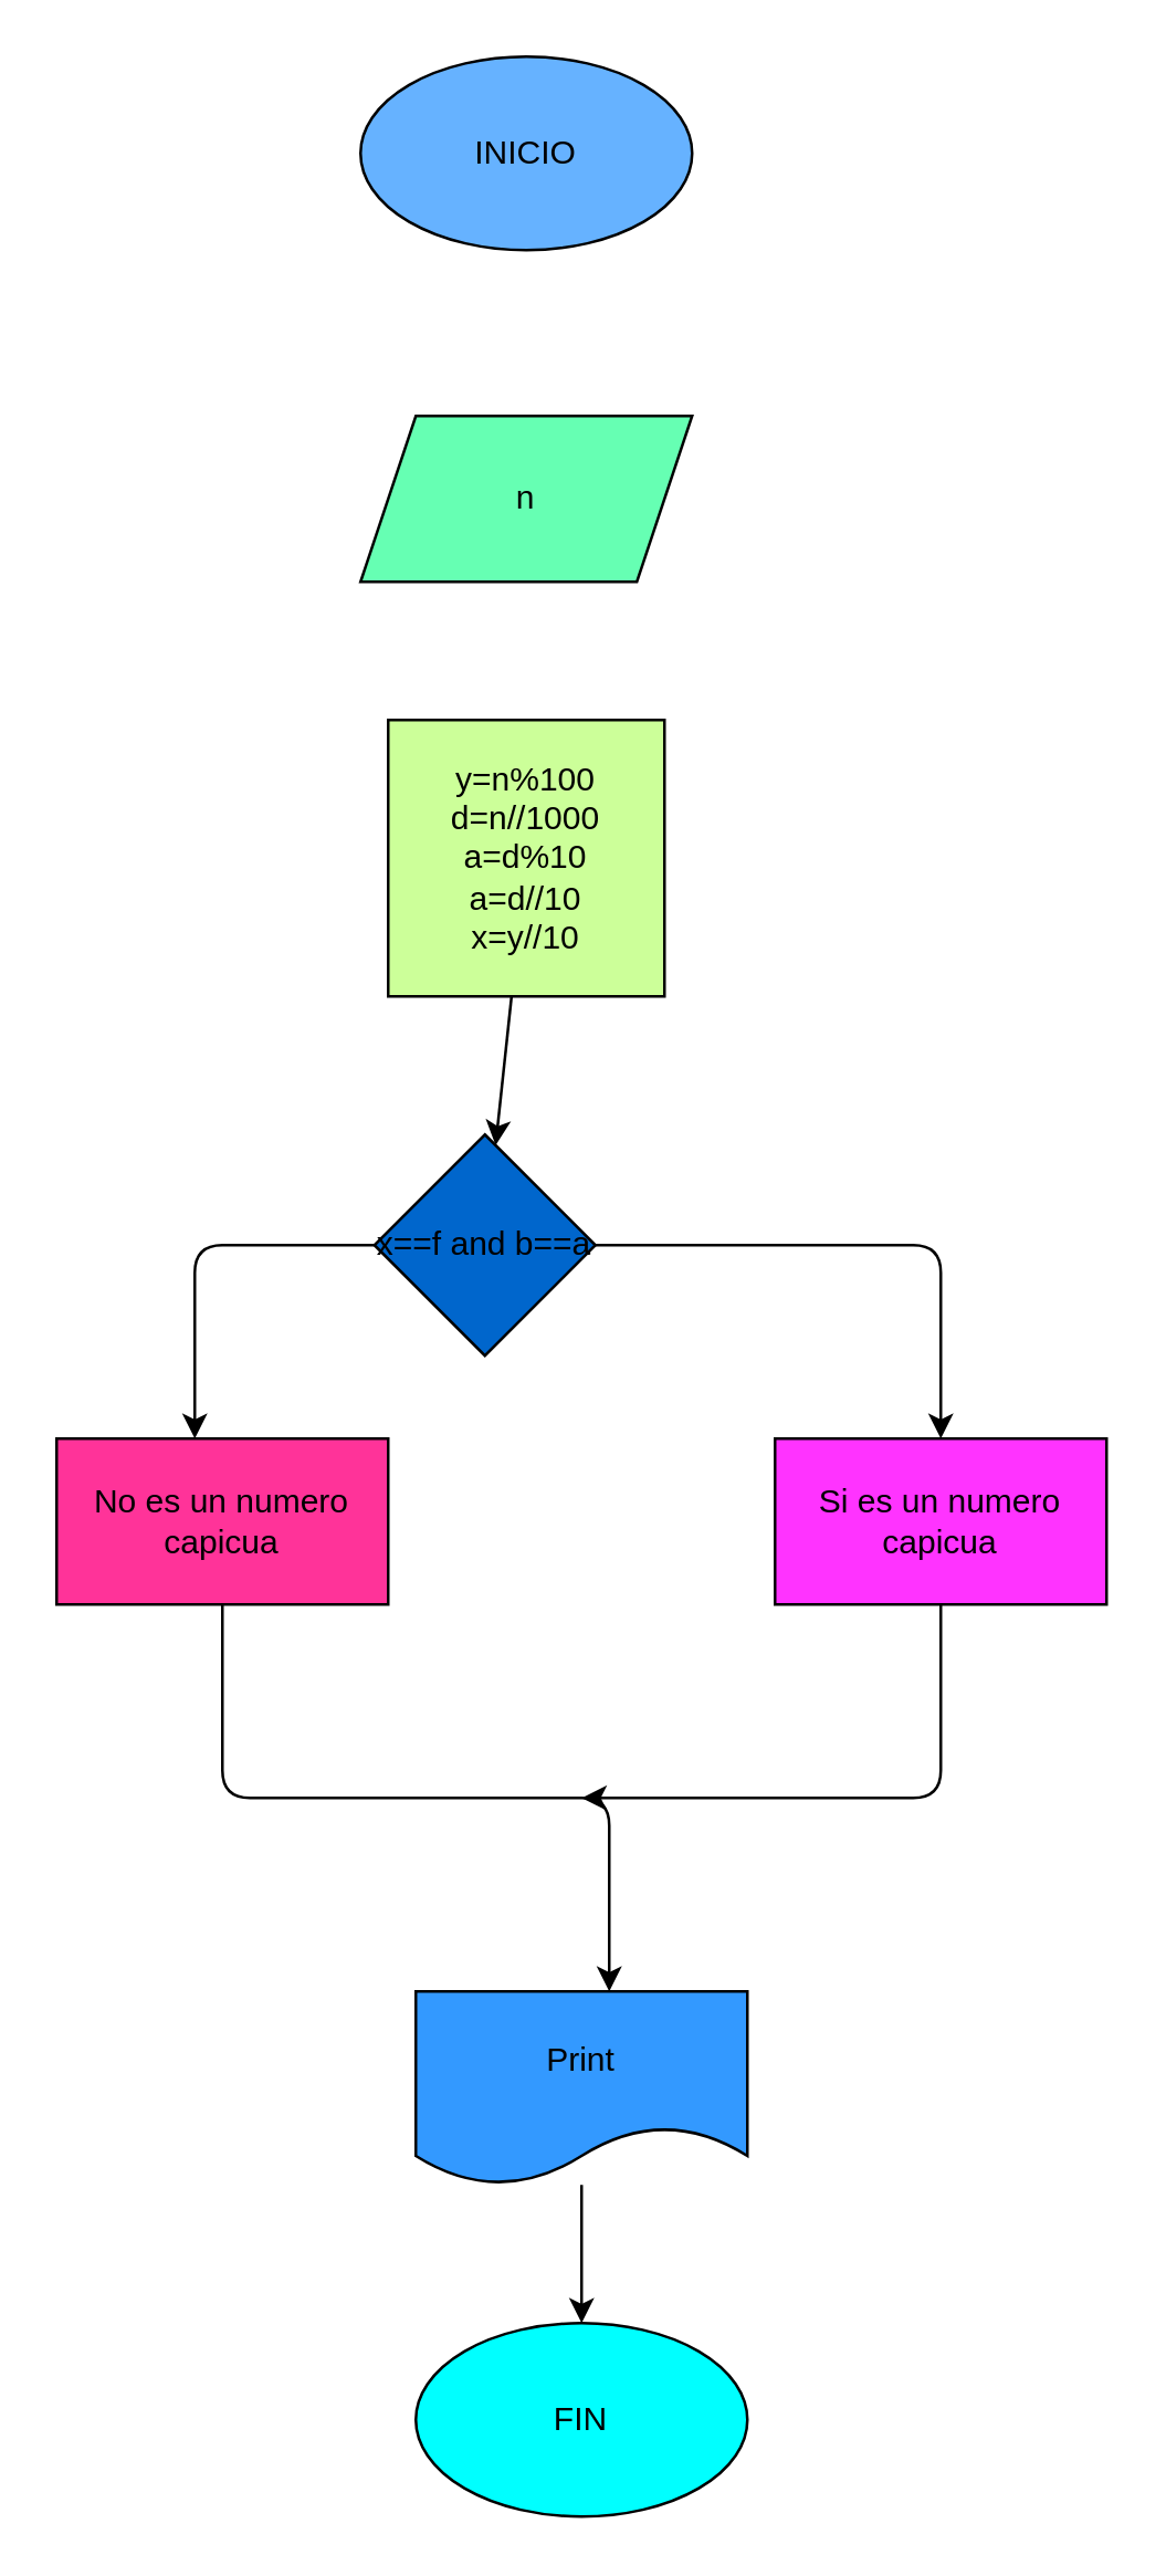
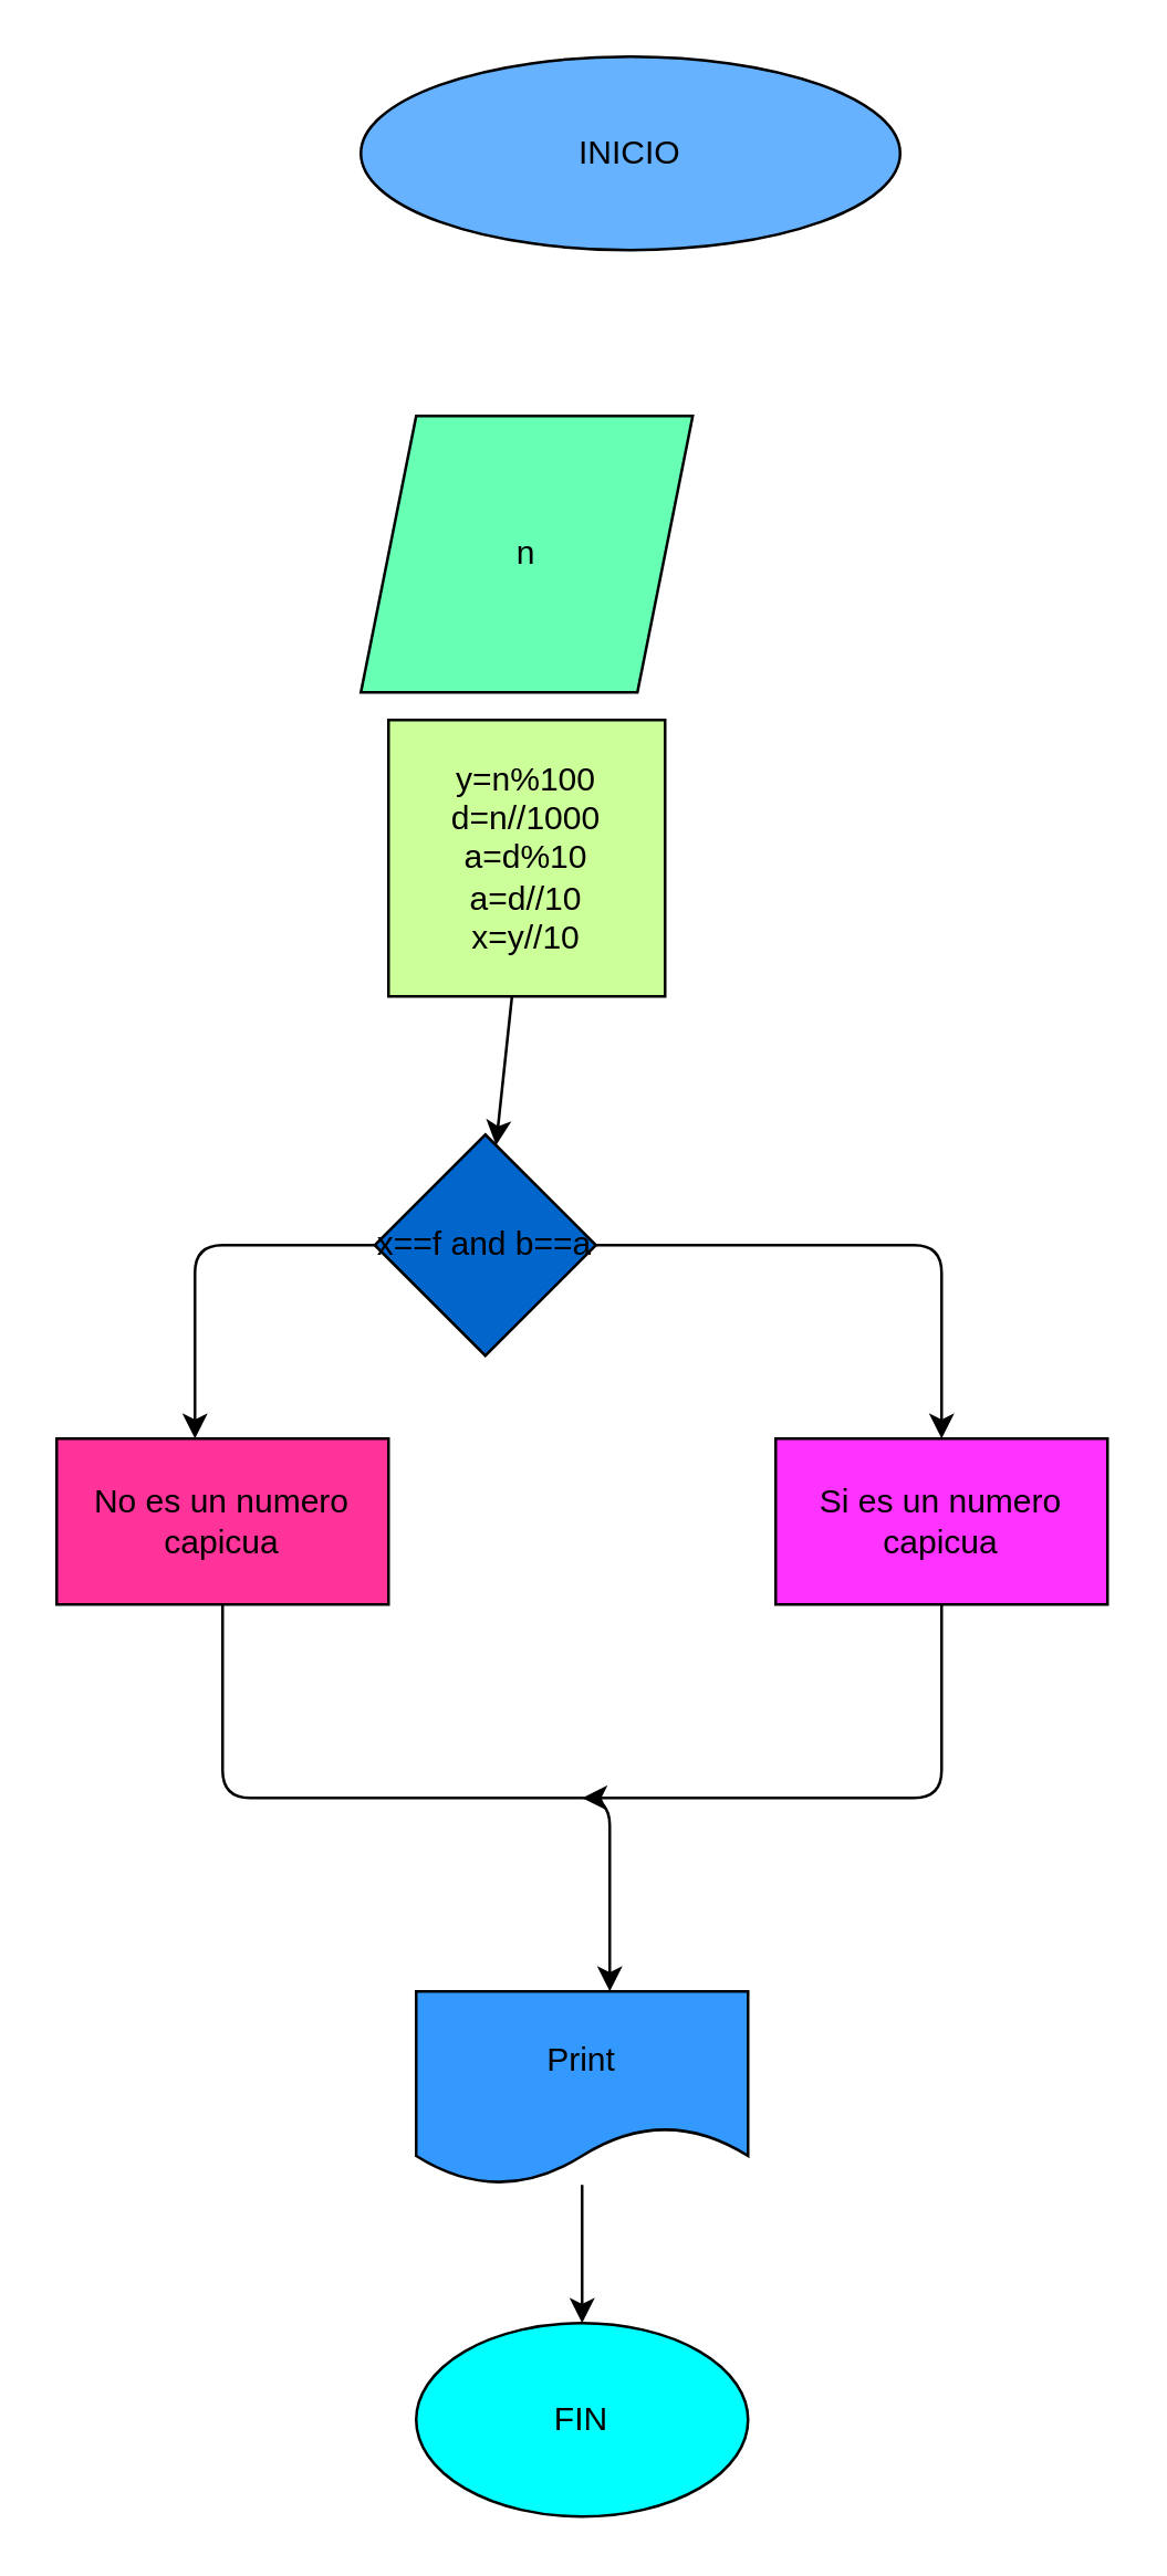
  <mxCell id="0" />
  <mxCell id="1" parent="0" />
- <mxCell id="2" value="INICIO" style="ellipse;whiteSpace=wrap;html=1;fillColor=#66B2FF;" vertex="1" parent="1"><mxGeometry x="130" y="20" width="120" height="70" as="geometry" /></mxCell>
- <mxCell id="3" value="n" style="shape=parallelogram;perimeter=parallelogramPerimeter;whiteSpace=wrap;html=1;fixedSize=1;fillColor=#66FFB3;" vertex="1" parent="1"><mxGeometry x="130" y="150" width="120" height="60" as="geometry" /></mxCell>
+ <mxCell id="2" value="INICIO" style="ellipse;whiteSpace=wrap;html=1;fillColor=#66B2FF;" vertex="1" parent="1"><mxGeometry x="130" y="20" width="195" height="70" as="geometry" /></mxCell>
+ <mxCell id="3" value="n" style="shape=parallelogram;perimeter=parallelogramPerimeter;whiteSpace=wrap;html=1;fixedSize=1;fillColor=#66FFB3;" vertex="1" parent="1"><mxGeometry x="130" y="150" width="120" height="100" as="geometry" /></mxCell>
  <mxCell id="4" value="" style="edgeStyle=none;html=1;" edge="1" parent="1" source="5" target="8"><mxGeometry relative="1" as="geometry" /></mxCell>
  <mxCell id="5" value="y=n%100&lt;br&gt;d=n//1000&lt;br&gt;a=d%10&lt;br&gt;a=d//10&lt;br&gt;x=y//10" style="whiteSpace=wrap;html=1;aspect=fixed;fillColor=#CCFF99;" vertex="1" parent="1"><mxGeometry x="140" y="260" width="100" height="100" as="geometry" /></mxCell>
  <mxCell id="6" style="edgeStyle=none;html=1;" edge="1" parent="1" source="8"><mxGeometry relative="1" as="geometry"><mxPoint x="340" y="520" as="targetPoint" /><Array as="points"><mxPoint x="340" y="450" /></Array></mxGeometry></mxCell>
  <mxCell id="7" style="edgeStyle=none;html=1;" edge="1" parent="1" source="8"><mxGeometry relative="1" as="geometry"><mxPoint x="70" y="520" as="targetPoint" /><Array as="points"><mxPoint x="70" y="450" /></Array></mxGeometry></mxCell>
  <mxCell id="8" value="x==f and b==a" style="rhombus;whiteSpace=wrap;html=1;fillColor=#0066CC;" vertex="1" parent="1"><mxGeometry x="135" y="410" width="80" height="80" as="geometry" /></mxCell>
  <mxCell id="9" style="edgeStyle=none;html=1;" edge="1" parent="1" source="10"><mxGeometry relative="1" as="geometry"><mxPoint x="210" y="650" as="targetPoint" /><Array as="points"><mxPoint x="340" y="650" /></Array></mxGeometry></mxCell>
  <mxCell id="10" value="Si es un numero capicua" style="rounded=0;whiteSpace=wrap;html=1;fillColor=#FF33FF;" vertex="1" parent="1"><mxGeometry x="280" y="520" width="120" height="60" as="geometry" /></mxCell>
  <mxCell id="11" style="edgeStyle=none;html=1;" edge="1" parent="1" source="12"><mxGeometry relative="1" as="geometry"><mxPoint x="220" y="720" as="targetPoint" /><Array as="points"><mxPoint x="80" y="650" /><mxPoint x="220" y="650" /></Array></mxGeometry></mxCell>
  <mxCell id="12" value="No es un numero capicua" style="rounded=0;whiteSpace=wrap;html=1;fillColor=#FF3399;" vertex="1" parent="1"><mxGeometry x="20" y="520" width="120" height="60" as="geometry" /></mxCell>
  <mxCell id="13" style="edgeStyle=none;html=1;" edge="1" parent="1" source="14"><mxGeometry relative="1" as="geometry"><mxPoint x="210" y="840" as="targetPoint" /></mxGeometry></mxCell>
  <mxCell id="14" value="Print" style="shape=document;whiteSpace=wrap;html=1;boundedLbl=1;fillColor=#3399FF;" vertex="1" parent="1"><mxGeometry x="150" y="720" width="120" height="70" as="geometry" /></mxCell>
  <mxCell id="15" value="FIN" style="ellipse;whiteSpace=wrap;html=1;fillColor=#00FFFF;" vertex="1" parent="1"><mxGeometry x="150" y="840" width="120" height="70" as="geometry" /></mxCell>
